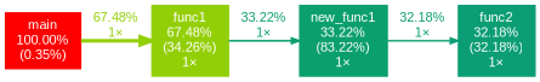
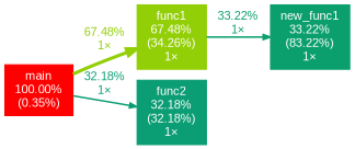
  digraph {
    fontname=Arial
    nodesep=0.125
    rankdir=LR
    ranksep=0.25
    node [fontcolor="#ffffff" fontname=Arial fontsize=10.00 shape=box style=filled]
    edge [fontname=Arial fontsize=10.00]
    n1 [color="#ff0000" height=0 label="main\n100.00%\n(0.35%)" width=0]
    n2 [color="#93cf07" height=0 label="func1\n67.48%\n(34.26%)\n1×" width=0]
    n3 [color="#0b9d73" height=0 label="func2\n32.18%\n(32.18%)\n1×" width=0]
    n4 [color="#0b9f6e" height=0 label="new_func1\n33.22%\n(83.22%)\n1×" width=0]
    n1 -> n2 [arrowsize=0.82 color="#93cf07" fontcolor="#93cf07" label="67.48%\n1×" labeldistance=2.70 penwidth=2.70]
-   n4 -> n3 [arrowsize=0.57 color="#0b9d73" fontcolor="#0b9d73" label="32.18%\n1×" labeldistance=1.29 penwidth=1.29]
+   n1 -> n3 [arrowsize=0.57 color="#0b9d73" fontcolor="#0b9d73" label="32.18%\n1×" labeldistance=1.29 penwidth=1.29]
    n2 -> n4 [arrowsize=0.58 color="#0b9f6e" fontcolor="#0b9f6e" label="33.22%\n1×" labeldistance=1.33 penwidth=1.33]
  }
